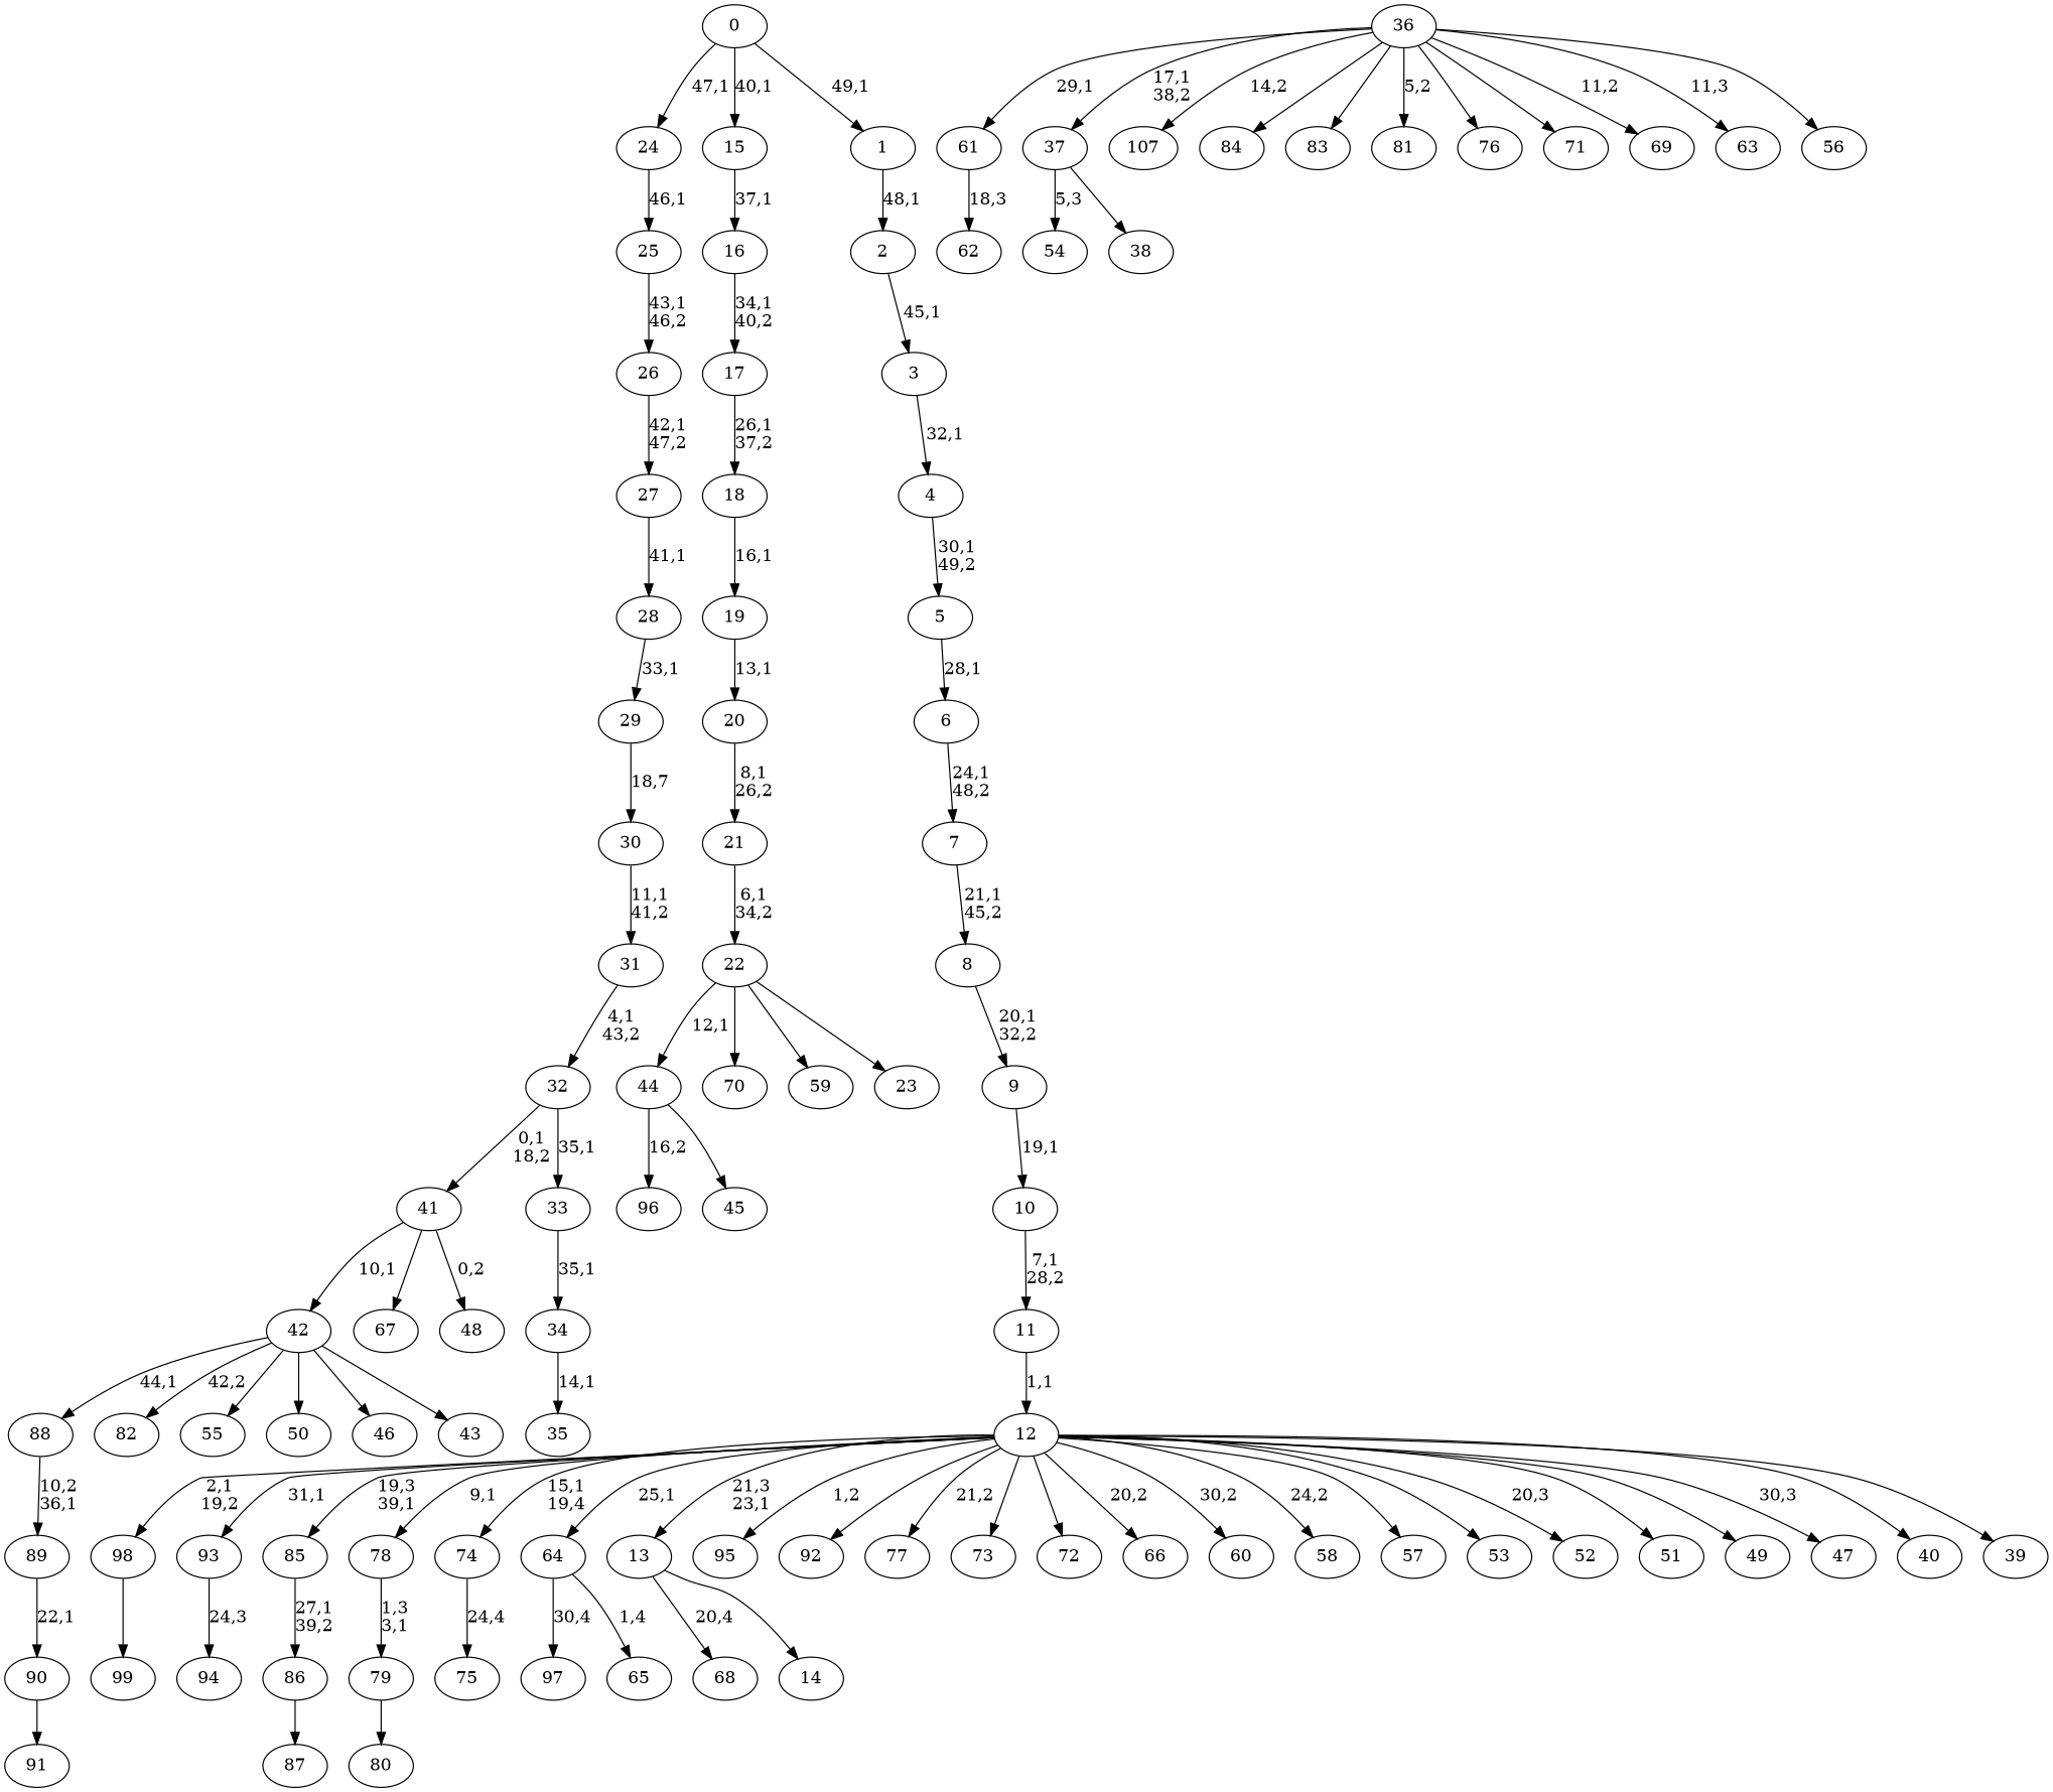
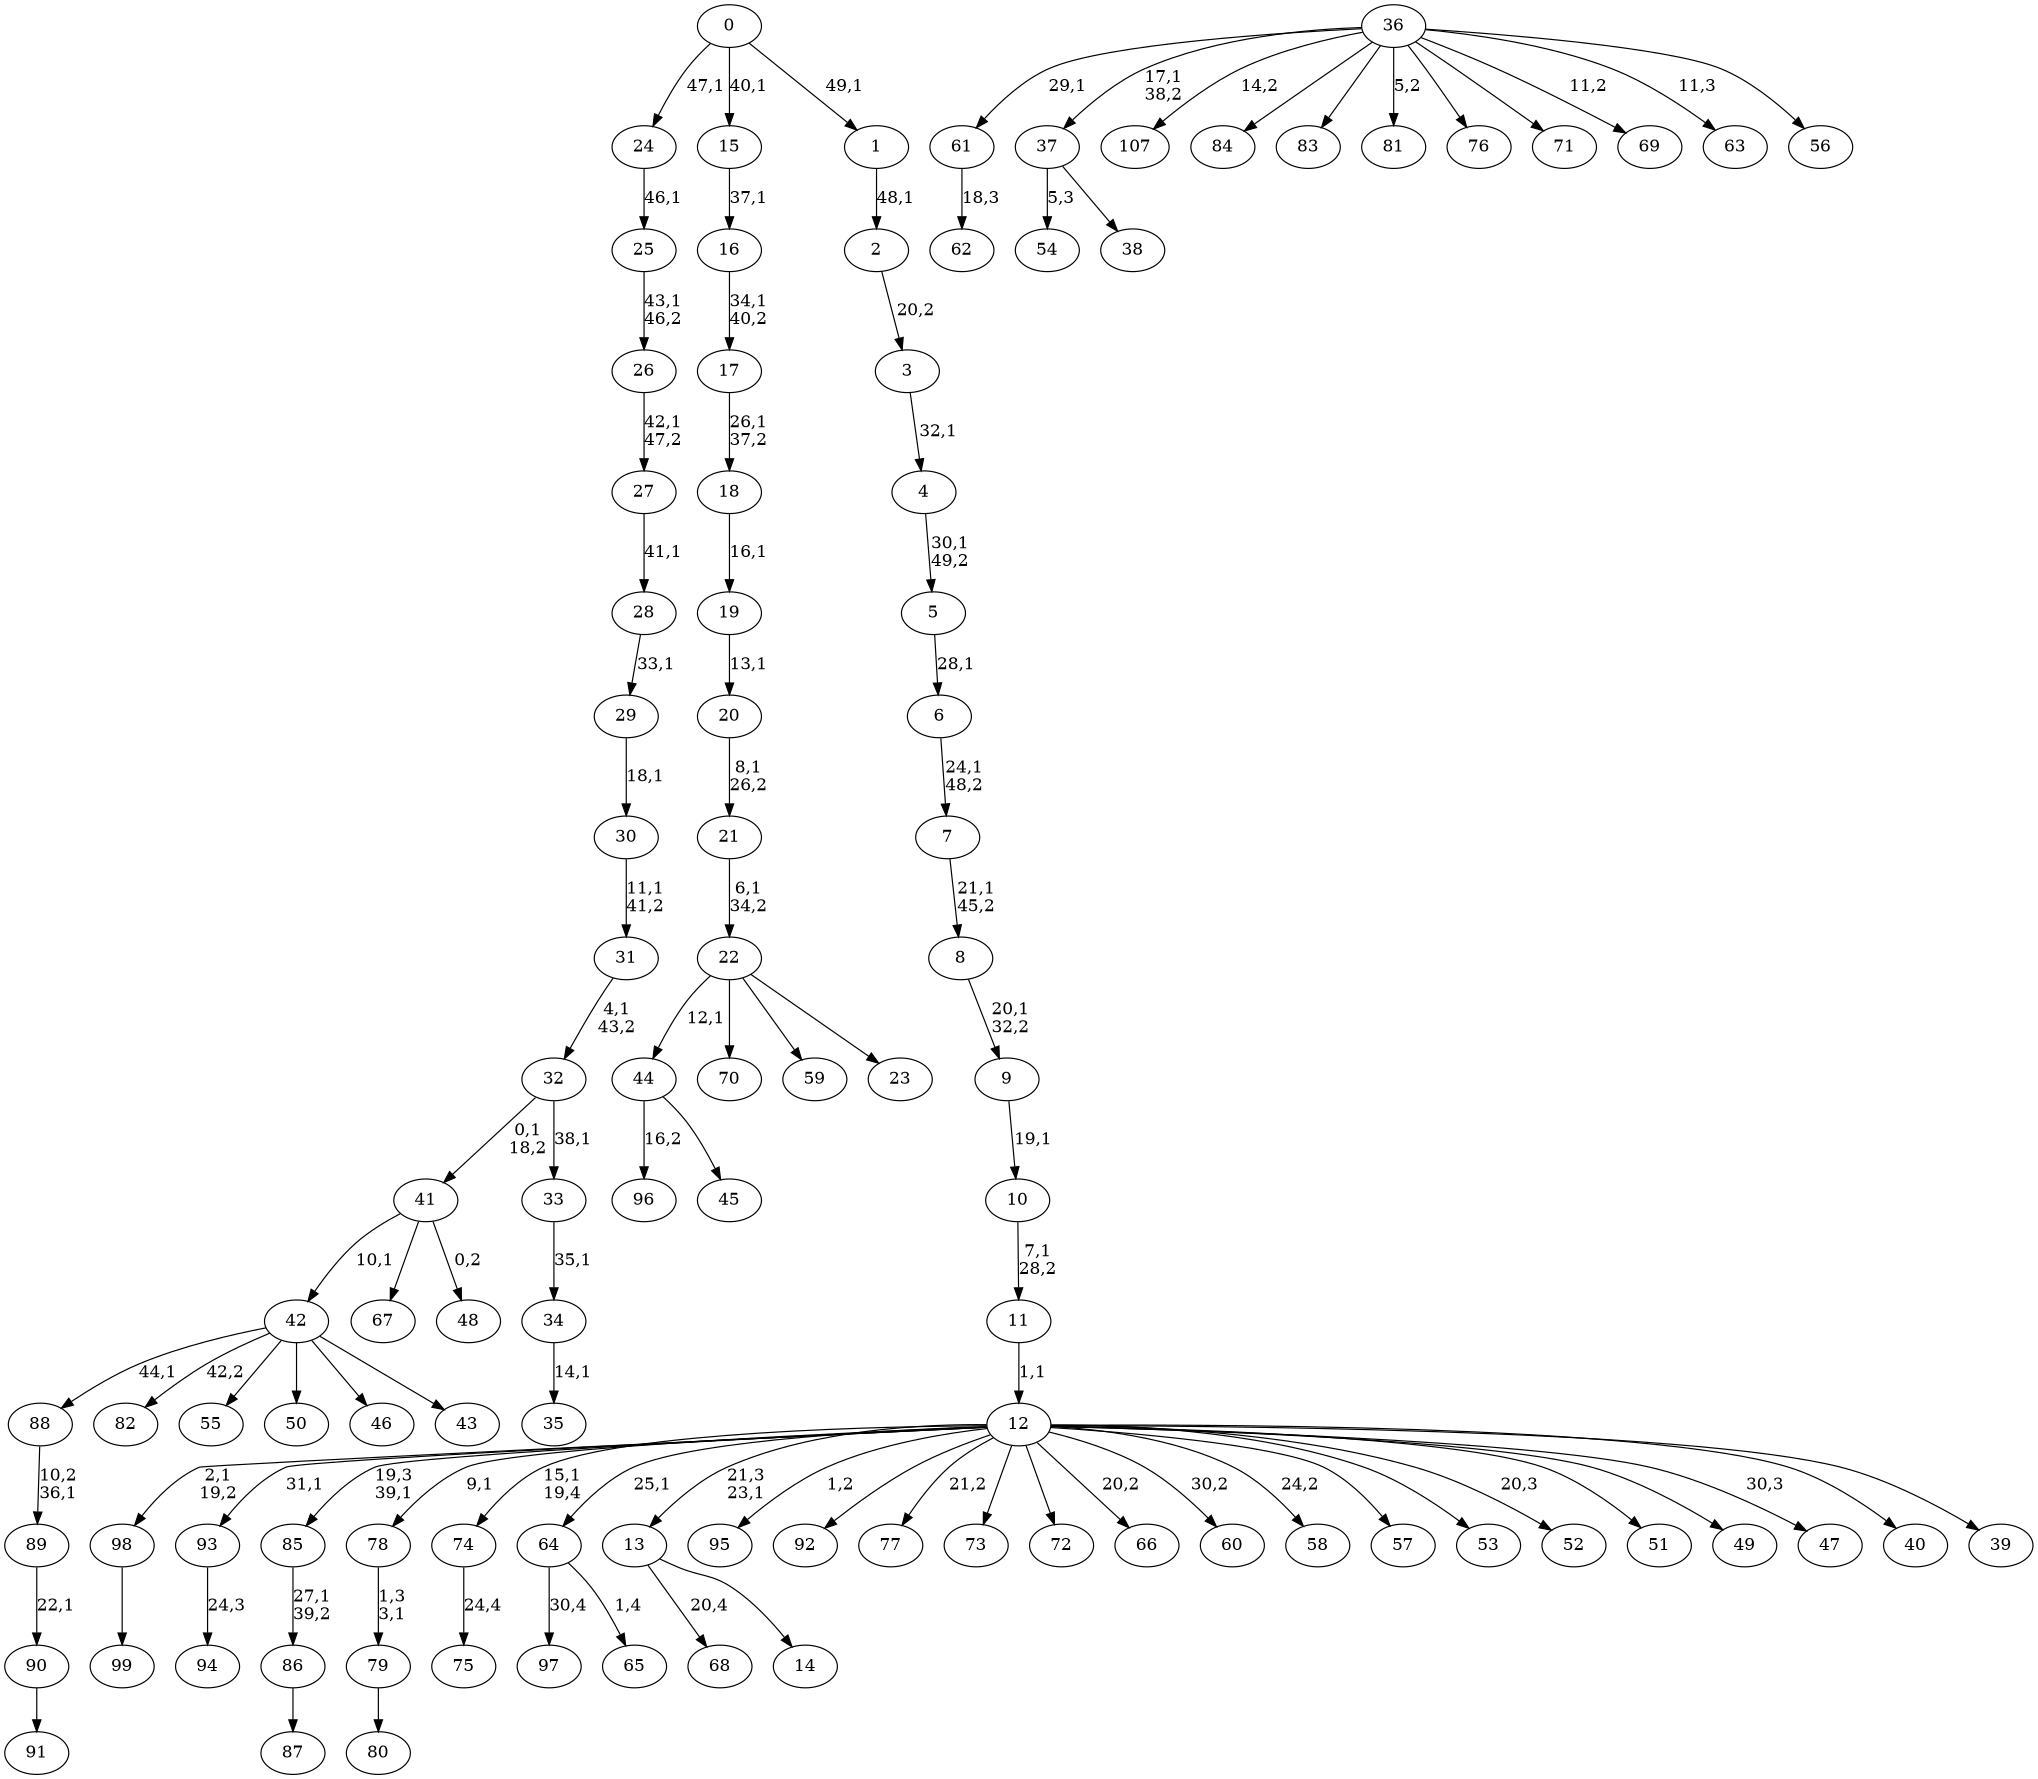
  digraph {
    98
    99
    93
    94
    90
    91
    89
    88
    86
    87
    85
    79
    80
    78
    74
    75
    64
    97
    65
    61
    62
    44
    96
    45
    42
    82
    55
    50
    46
    43
    41
    67
    48
    37
    54
    38
    36
    n38 [label=107]
    84
    83
    81
    76
    71
    69
    63
    56
    34
    35
    33
    32
    31
    30
    29
    28
    27
    26
    25
    24
    22
    70
    59
    23
    21
    20
    19
    18
    17
    16
    15
    13
    68
    14
    12
    95
    92
    77
    73
    72
    66
    60
    58
    57
    53
    52
    51
    49
    47
    40
    39
    11
    10
    9
    8
    7
    6
    5
    4
    3
    2
    1
    0
    98 -> 99
    93 -> 94 [label="24,3"]
    90 -> 91
    89 -> 90 [label="22,1"]
    88 -> 89 [label="10,2\n36,1"]
    86 -> 87
    85 -> 86 [label="27,1\n39,2"]
    79 -> 80
    78 -> 79 [label="1,3\n3,1"]
    74 -> 75 [label="24,4"]
    64 -> 97 [label="30,4"]
    64 -> 65 [label="1,4"]
    61 -> 62 [label="18,3"]
    44 -> 96 [label="16,2"]
    44 -> 45
    42 -> 88 [label="44,1"]
    42 -> 82 [label="42,2"]
    42 -> 55
    42 -> 50
    42 -> 46
    42 -> 43
    41 -> 42 [label="10,1"]
    41 -> 67
    41 -> 48 [label="0,2"]
    37 -> 54 [label="5,3"]
    37 -> 38
    36 -> 61 [label="29,1"]
    36 -> 37 [label="17,1\n38,2"]
    36 -> n38 [label="14,2"]
    36 -> 84
    36 -> 83
    36 -> 81 [label="5,2"]
    36 -> 76
    36 -> 71
    36 -> 69 [label="11,2"]
    36 -> 63 [label="11,3"]
    36 -> 56
    34 -> 35 [label="14,1"]
    33 -> 34 [label="35,1"]
    32 -> 41 [label="0,1\n18,2"]
-   32 -> 33 [label="35,1"]
+   32 -> 33 [label="38,1"]
    31 -> 32 [label="4,1\n43,2"]
    30 -> 31 [label="11,1\n41,2"]
-   29 -> 30 [label="18,7"]
+   29 -> 30 [label="18,1"]
    28 -> 29 [label="33,1"]
    27 -> 28 [label="41,1"]
    26 -> 27 [label="42,1\n47,2"]
    25 -> 26 [label="43,1\n46,2"]
    24 -> 25 [label="46,1"]
    22 -> 44 [label="12,1"]
    22 -> 70
    22 -> 59
    22 -> 23
    21 -> 22 [label="6,1\n34,2"]
    20 -> 21 [label="8,1\n26,2"]
    19 -> 20 [label="13,1"]
    18 -> 19 [label="16,1"]
    17 -> 18 [label="26,1\n37,2"]
    16 -> 17 [label="34,1\n40,2"]
    15 -> 16 [label="37,1"]
    13 -> 68 [label="20,4"]
    13 -> 14
    12 -> 98 [label="2,1\n19,2"]
    12 -> 93 [label="31,1"]
    12 -> 85 [label="19,3\n39,1"]
    12 -> 78 [label="9,1"]
    12 -> 74 [label="15,1\n19,4"]
    12 -> 64 [label="25,1"]
    12 -> 13 [label="21,3\n23,1"]
    12 -> 95 [label="1,2"]
    12 -> 92
    12 -> 77 [label="21,2"]
    12 -> 73
    12 -> 72
    12 -> 66 [label="20,2"]
    12 -> 60 [label="30,2"]
    12 -> 58 [label="24,2"]
    12 -> 57
    12 -> 53
    12 -> 52 [label="20,3"]
    12 -> 51
    12 -> 49
    12 -> 47 [label="30,3"]
    12 -> 40
    12 -> 39
    11 -> 12 [label="1,1"]
    10 -> 11 [label="7,1\n28,2"]
    9 -> 10 [label="19,1"]
    8 -> 9 [label="20,1\n32,2"]
    7 -> 8 [label="21,1\n45,2"]
    6 -> 7 [label="24,1\n48,2"]
    5 -> 6 [label="28,1"]
    4 -> 5 [label="30,1\n49,2"]
    3 -> 4 [label="32,1"]
-   2 -> 3 [label="45,1"]
+   2 -> 3 [label="20,2"]
    1 -> 2 [label="48,1"]
    0 -> 24 [label="47,1"]
    0 -> 15 [label="40,1"]
    0 -> 1 [label="49,1"]
  }
